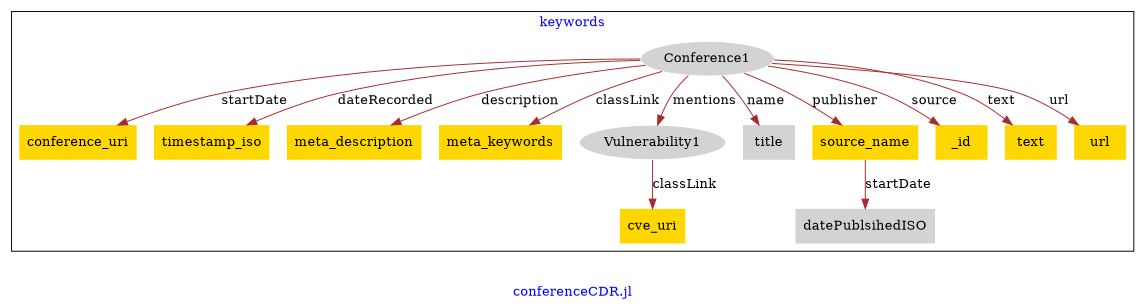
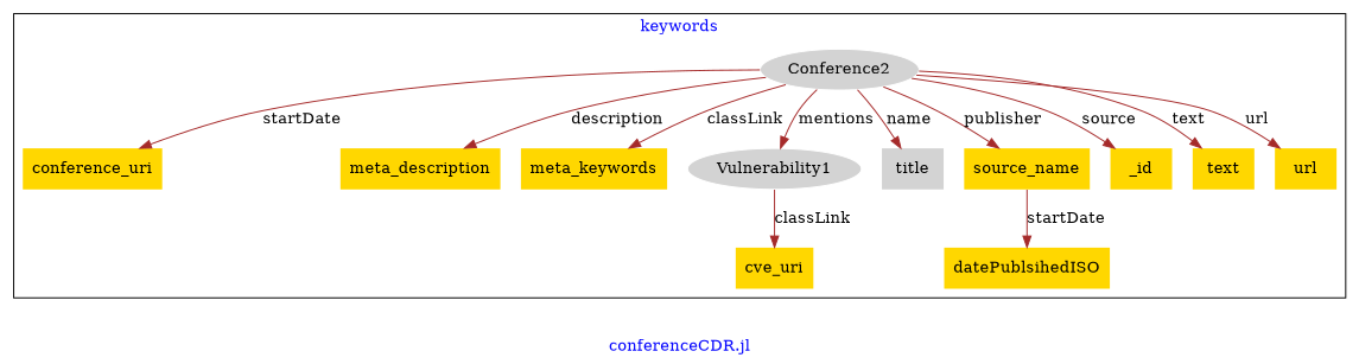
  digraph {
    fontcolor=blue
    label="conferenceCDR.jl"
    remincross=true
    node [fillcolor=gold style=filled shape=plaintext]
    edge [color=brown fontcolor=black]
-   n1 [color=white fillcolor=lightgray label=Conference1 shape=""]
+   n1 [color=white fillcolor=lightgray label=Conference2 shape=""]
    n2 [label=conference_uri]
-   n3 [label=timestamp_iso]
    n4 [label=meta_description]
    n5 [label=meta_keywords]
    n6 [color=white fillcolor=lightgray label=Vulnerability1 shape=""]
    n7 [fillcolor=lightgray label=title]
    n8 [label=source_name]
    n9 [label=_id]
-   n10 [fillcolor=lightgray label=datePublsihedISO]
+   n10 [label=datePublsihedISO]
    n11 [label=text]
    n12 [label=url]
    n13 [label=cve_uri]
    subgraph cluster_1 {
      label=keywords
      n1
      n2
-     n3
      n4
      n5
      n6
      n7
      n8
      n9
      n10
      n11
      n12
      n13
    }
    n1 -> n2 [label=startDate]
-   n1 -> n3 [label=dateRecorded]
    n1 -> n4 [label=description]
    n1 -> n5 [label=classLink]
    n1 -> n6 [label=mentions]
    n1 -> n7 [label=name]
    n1 -> n8 [label=publisher]
    n1 -> n9 [label=source]
    n1 -> n11 [label=text]
    n1 -> n12 [label=url]
    n6 -> n13 [label=classLink]
    n8 -> n10 [label=startDate]
  }
